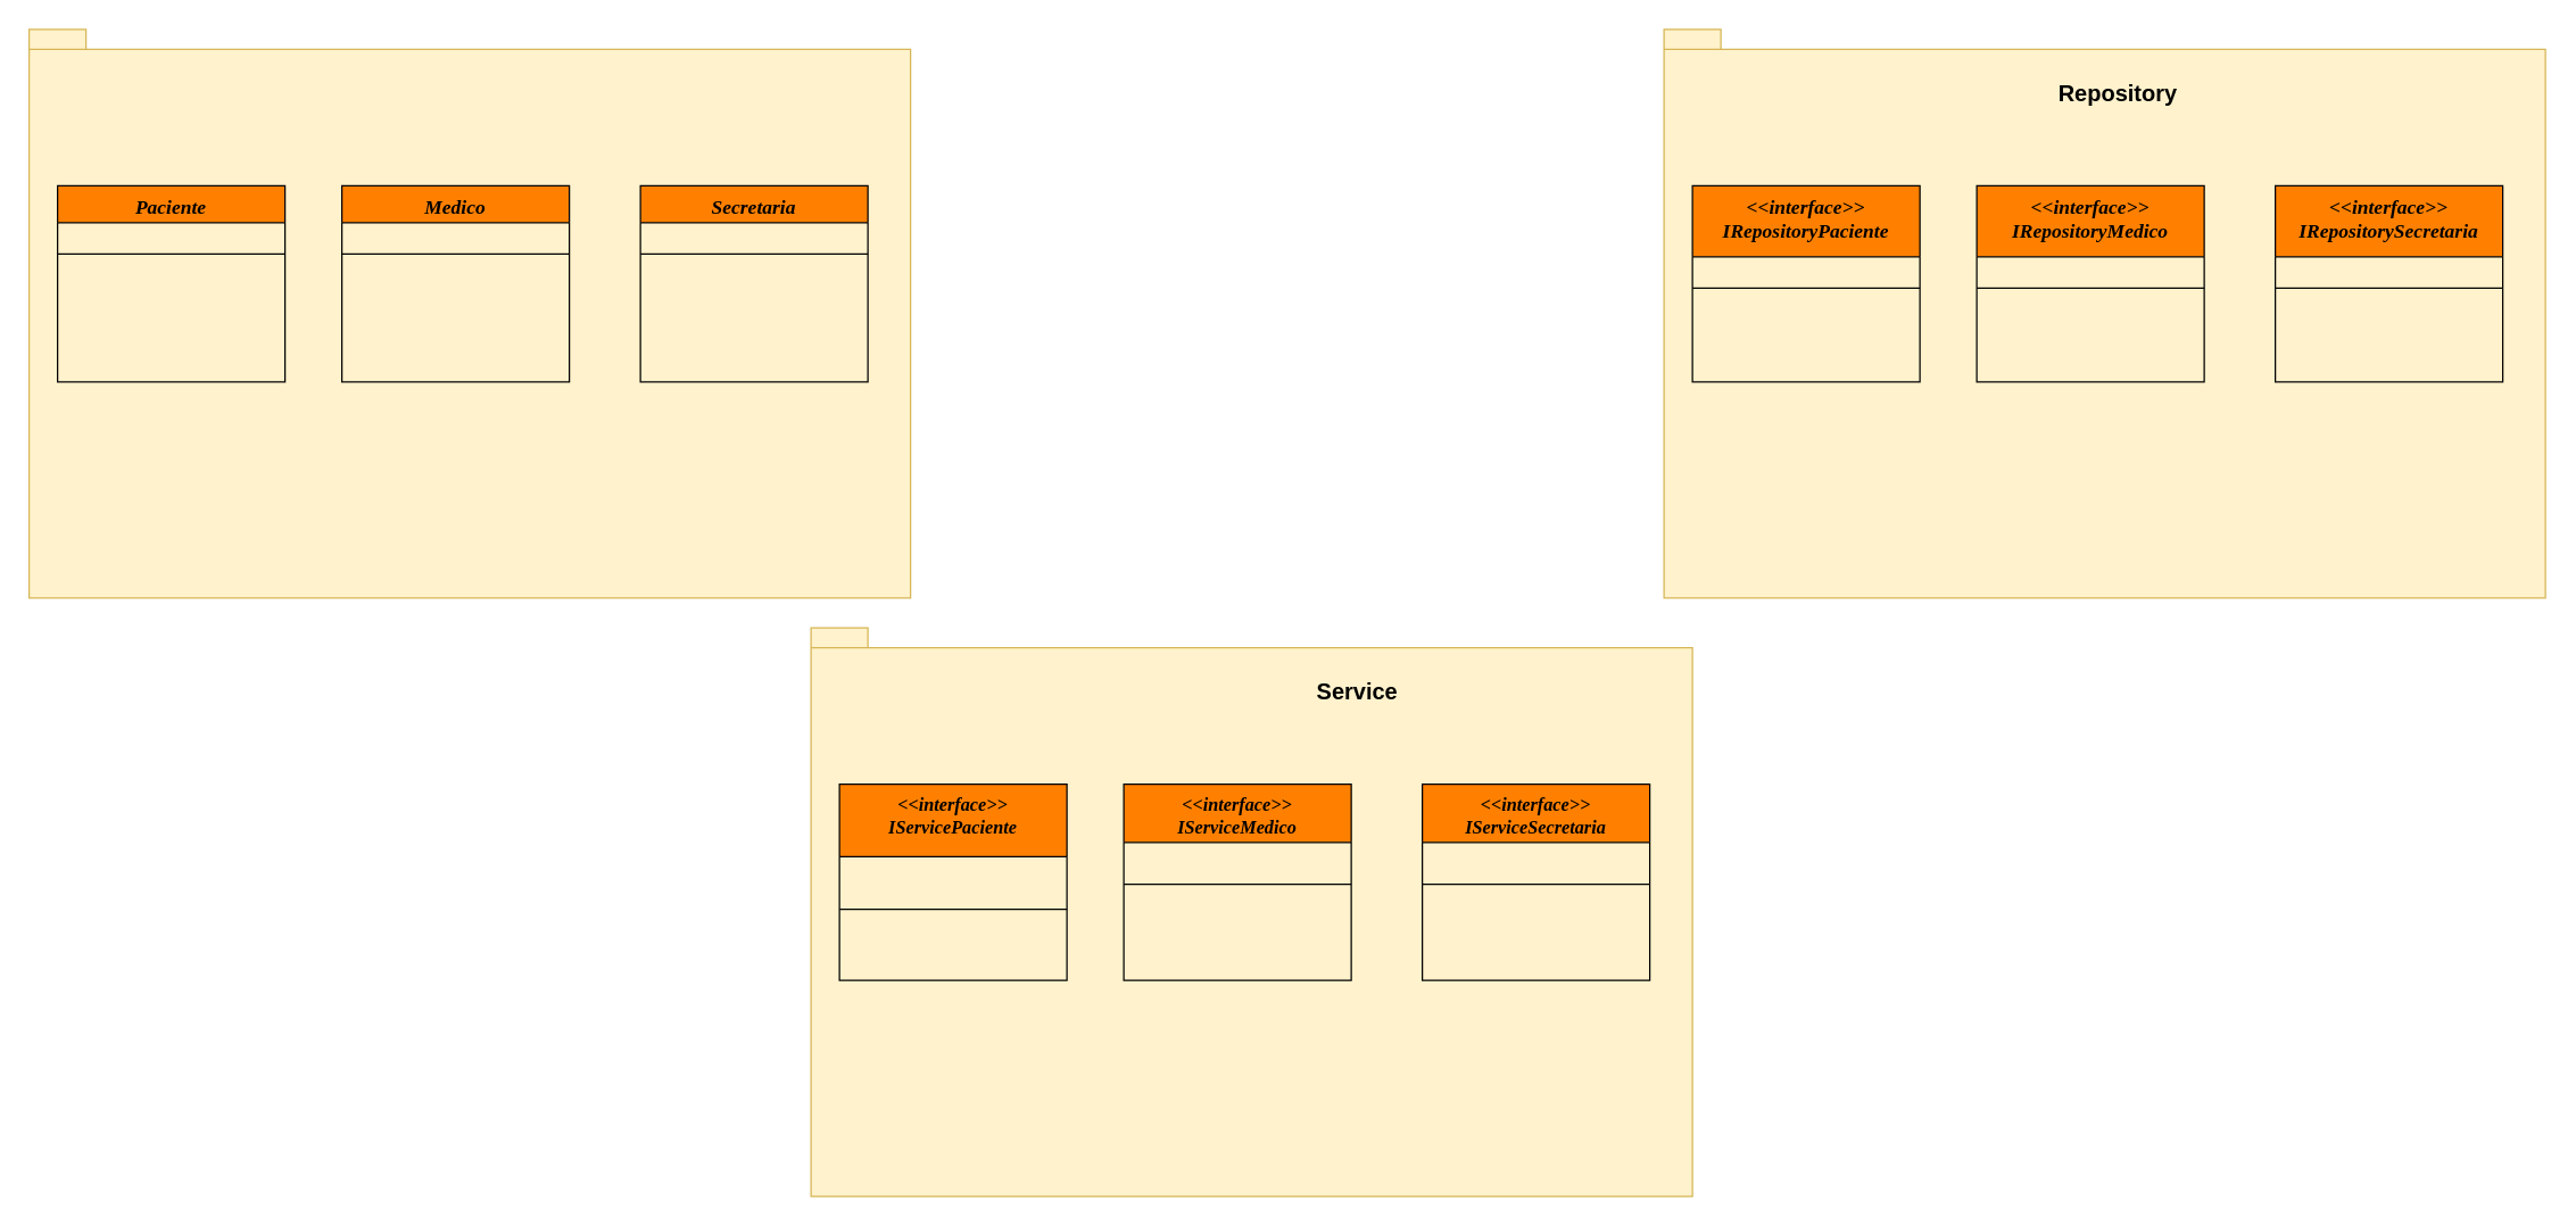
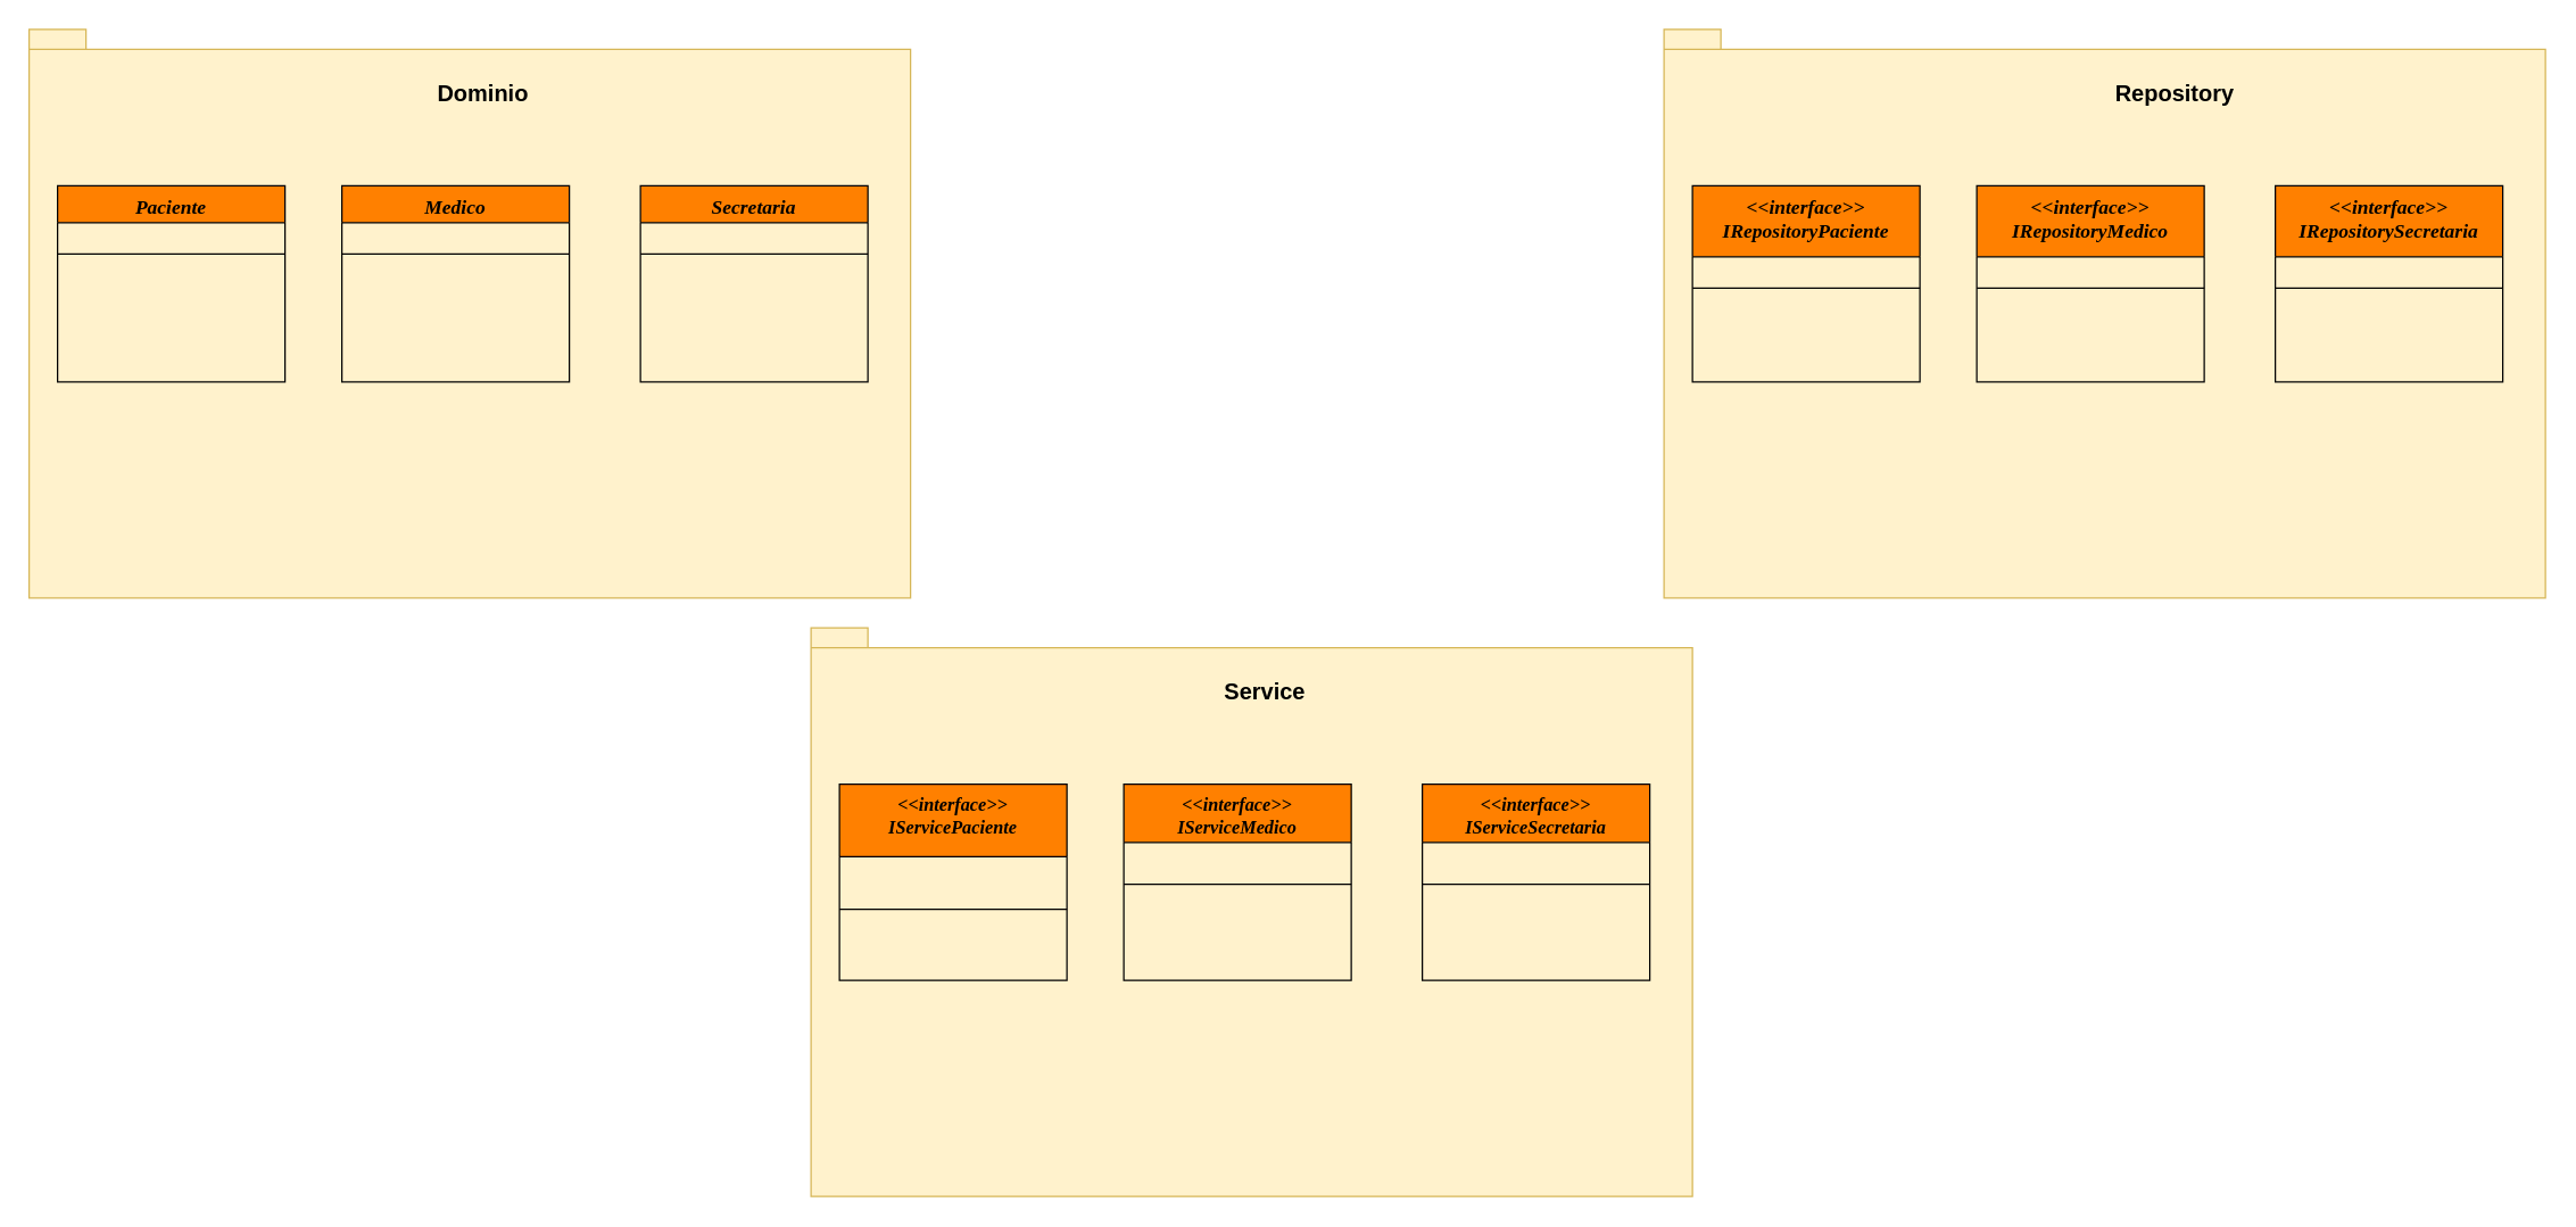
  <mxCell id="0" />
  <mxCell id="1" parent="0" />
  <mxCell id="2" value="" style="shape=folder;fontStyle=1;spacingTop=10;tabWidth=40;tabHeight=14;tabPosition=left;html=1;fillColor=#fff2cc;strokeColor=#d6b656;" vertex="1" parent="1"><mxGeometry x="20" y="20" width="620" height="400" as="geometry" /></mxCell>
  <mxCell id="3" value="Paciente" style="swimlane;fontStyle=3;align=center;verticalAlign=top;childLayout=stackLayout;horizontal=1;startSize=26;horizontalStack=0;resizeParent=1;resizeLast=0;collapsible=1;marginBottom=0;rounded=0;shadow=0;strokeWidth=1;fillColor=#FF8000;strokeColor=#000000;fontFamily=Tahoma;fontSize=14;" parent="1" vertex="1"><mxGeometry x="40" y="130" width="160" height="138" as="geometry"><mxRectangle x="230" y="140" width="160" height="26" as="alternateBounds" /></mxGeometry></mxCell>
  <mxCell id="4" value="" style="line;html=1;strokeWidth=1;align=left;verticalAlign=middle;spacingTop=-1;spacingLeft=3;spacingRight=3;rotatable=0;labelPosition=right;points=[];portConstraint=eastwest;" parent="3" vertex="1"><mxGeometry y="26" width="160" height="44" as="geometry" /></mxCell>
+ <mxCell id="5" value="Dominio" style="text;html=1;align=center;verticalAlign=middle;resizable=0;points=[];autosize=1;strokeColor=none;fillColor=none;fontStyle=1;fontSize=16;" vertex="1" parent="1"><mxGeometry x="294" y="50" width="90" height="30" as="geometry" /></mxCell>
  <mxCell id="6" value="Medico" style="swimlane;fontStyle=3;align=center;verticalAlign=top;childLayout=stackLayout;horizontal=1;startSize=26;horizontalStack=0;resizeParent=1;resizeLast=0;collapsible=1;marginBottom=0;rounded=0;shadow=0;strokeWidth=1;fillColor=#FF8000;strokeColor=#000000;fontFamily=Tahoma;fontSize=14;" vertex="1" parent="1"><mxGeometry x="240" y="130" width="160" height="138" as="geometry"><mxRectangle x="230" y="140" width="160" height="26" as="alternateBounds" /></mxGeometry></mxCell>
  <mxCell id="7" value="" style="line;html=1;strokeWidth=1;align=left;verticalAlign=middle;spacingTop=-1;spacingLeft=3;spacingRight=3;rotatable=0;labelPosition=right;points=[];portConstraint=eastwest;" vertex="1" parent="6"><mxGeometry y="26" width="160" height="44" as="geometry" /></mxCell>
  <mxCell id="8" value="Secretaria" style="swimlane;fontStyle=3;align=center;verticalAlign=top;childLayout=stackLayout;horizontal=1;startSize=26;horizontalStack=0;resizeParent=1;resizeLast=0;collapsible=1;marginBottom=0;rounded=0;shadow=0;strokeWidth=1;fillColor=#FF8000;strokeColor=#000000;fontFamily=Tahoma;fontSize=14;" vertex="1" parent="1"><mxGeometry x="450" y="130" width="160" height="138" as="geometry"><mxRectangle x="230" y="140" width="160" height="26" as="alternateBounds" /></mxGeometry></mxCell>
  <mxCell id="9" value="" style="line;html=1;strokeWidth=1;align=left;verticalAlign=middle;spacingTop=-1;spacingLeft=3;spacingRight=3;rotatable=0;labelPosition=right;points=[];portConstraint=eastwest;" vertex="1" parent="8"><mxGeometry y="26" width="160" height="44" as="geometry" /></mxCell>
  <mxCell id="10" value="" style="shape=folder;fontStyle=1;spacingTop=10;tabWidth=40;tabHeight=14;tabPosition=left;html=1;fillColor=#fff2cc;strokeColor=#d6b656;" vertex="1" parent="1"><mxGeometry x="570" y="441" width="620" height="400" as="geometry" /></mxCell>
  <mxCell id="11" value="&lt;&lt;interface&gt;&gt;&#10;IServicePaciente" style="swimlane;fontStyle=3;align=center;verticalAlign=top;childLayout=stackLayout;horizontal=1;startSize=51;horizontalStack=0;resizeParent=1;resizeLast=0;collapsible=1;marginBottom=0;rounded=0;shadow=0;strokeWidth=1;fillColor=#FF8000;strokeColor=#000000;fontFamily=Tahoma;fontSize=13;" vertex="1" parent="1"><mxGeometry x="590" y="551" width="160" height="138" as="geometry"><mxRectangle x="230" y="140" width="160" height="26" as="alternateBounds" /></mxGeometry></mxCell>
  <mxCell id="12" value="" style="line;html=1;strokeWidth=1;align=left;verticalAlign=middle;spacingTop=-1;spacingLeft=3;spacingRight=3;rotatable=0;labelPosition=right;points=[];portConstraint=eastwest;" vertex="1" parent="11"><mxGeometry y="51" width="160" height="74" as="geometry" /></mxCell>
- <mxCell id="13" value="Service" style="text;html=1;align=center;verticalAlign=middle;resizable=0;points=[];autosize=1;strokeColor=none;fillColor=none;fontStyle=1;fontSize=16;" vertex="1" parent="1"><mxGeometry x="914" y="471" width="80" height="30" as="geometry" /></mxCell>
+ <mxCell id="13" value="Service" style="text;html=1;align=center;verticalAlign=middle;resizable=0;points=[];autosize=1;strokeColor=none;fillColor=none;fontStyle=1;fontSize=16;" vertex="1" parent="1"><mxGeometry x="849" y="471" width="80" height="30" as="geometry" /></mxCell>
  <mxCell id="14" value="&lt;&lt;interface&gt;&gt;&#10;IServiceMedico" style="swimlane;fontStyle=3;align=center;verticalAlign=top;childLayout=stackLayout;horizontal=1;startSize=41;horizontalStack=0;resizeParent=1;resizeLast=0;collapsible=1;marginBottom=0;rounded=0;shadow=0;strokeWidth=1;fillColor=#FF8000;strokeColor=#000000;fontFamily=Tahoma;fontSize=13;" vertex="1" parent="1"><mxGeometry x="790" y="551" width="160" height="138" as="geometry"><mxRectangle x="230" y="140" width="160" height="26" as="alternateBounds" /></mxGeometry></mxCell>
  <mxCell id="15" value="" style="line;html=1;strokeWidth=1;align=left;verticalAlign=middle;spacingTop=-1;spacingLeft=3;spacingRight=3;rotatable=0;labelPosition=right;points=[];portConstraint=eastwest;" vertex="1" parent="14"><mxGeometry y="41" width="160" height="59" as="geometry" /></mxCell>
  <mxCell id="16" value="&lt;&lt;interface&gt;&gt;&#10;IServiceSecretaria" style="swimlane;fontStyle=3;align=center;verticalAlign=top;childLayout=stackLayout;horizontal=1;startSize=41;horizontalStack=0;resizeParent=1;resizeLast=0;collapsible=1;marginBottom=0;rounded=0;shadow=0;strokeWidth=1;fillColor=#FF8000;strokeColor=#000000;fontFamily=Tahoma;fontSize=13;" vertex="1" parent="1"><mxGeometry x="1000" y="551" width="160" height="138" as="geometry"><mxRectangle x="230" y="140" width="160" height="26" as="alternateBounds" /></mxGeometry></mxCell>
  <mxCell id="17" value="" style="line;html=1;strokeWidth=1;align=left;verticalAlign=middle;spacingTop=-1;spacingLeft=3;spacingRight=3;rotatable=0;labelPosition=right;points=[];portConstraint=eastwest;" vertex="1" parent="16"><mxGeometry y="41" width="160" height="59" as="geometry" /></mxCell>
  <mxCell id="18" value="" style="shape=folder;fontStyle=1;spacingTop=10;tabWidth=40;tabHeight=14;tabPosition=left;html=1;fillColor=#fff2cc;strokeColor=#d6b656;" vertex="1" parent="1"><mxGeometry x="1170" y="20" width="620" height="400" as="geometry" /></mxCell>
  <mxCell id="19" value="&lt;&lt;interface&gt;&gt;&#10;IRepositoryPaciente" style="swimlane;fontStyle=3;align=center;verticalAlign=top;childLayout=stackLayout;horizontal=1;startSize=50;horizontalStack=0;resizeParent=1;resizeLast=0;collapsible=1;marginBottom=0;rounded=0;shadow=0;strokeWidth=1;fillColor=#FF8000;strokeColor=#000000;fontFamily=Tahoma;fontSize=14;" vertex="1" parent="1"><mxGeometry x="1190" y="130" width="160" height="138" as="geometry"><mxRectangle x="230" y="140" width="160" height="26" as="alternateBounds" /></mxGeometry></mxCell>
  <mxCell id="20" value="" style="line;html=1;strokeWidth=1;align=left;verticalAlign=middle;spacingTop=-1;spacingLeft=3;spacingRight=3;rotatable=0;labelPosition=right;points=[];portConstraint=eastwest;" vertex="1" parent="19"><mxGeometry y="50" width="160" height="44" as="geometry" /></mxCell>
- <mxCell id="21" value="Repository" style="text;html=1;align=center;verticalAlign=middle;resizable=0;points=[];autosize=1;strokeColor=none;fillColor=none;fontStyle=1;fontSize=16;" vertex="1" parent="1"><mxGeometry x="1434" y="50" width="110" height="30" as="geometry" /></mxCell>
+ <mxCell id="21" value="Repository" style="text;html=1;align=center;verticalAlign=middle;resizable=0;points=[];autosize=1;strokeColor=none;fillColor=none;fontStyle=1;fontSize=16;" vertex="1" parent="1"><mxGeometry x="1474" y="50" width="110" height="30" as="geometry" /></mxCell>
  <mxCell id="22" value="&lt;&lt;interface&gt;&gt;&#10;IRepositoryMedico" style="swimlane;fontStyle=3;align=center;verticalAlign=top;childLayout=stackLayout;horizontal=1;startSize=50;horizontalStack=0;resizeParent=1;resizeLast=0;collapsible=1;marginBottom=0;rounded=0;shadow=0;strokeWidth=1;fillColor=#FF8000;strokeColor=#000000;fontFamily=Tahoma;fontSize=14;" vertex="1" parent="1"><mxGeometry x="1390" y="130" width="160" height="138" as="geometry"><mxRectangle x="230" y="140" width="160" height="26" as="alternateBounds" /></mxGeometry></mxCell>
  <mxCell id="23" value="" style="line;html=1;strokeWidth=1;align=left;verticalAlign=middle;spacingTop=-1;spacingLeft=3;spacingRight=3;rotatable=0;labelPosition=right;points=[];portConstraint=eastwest;" vertex="1" parent="22"><mxGeometry y="50" width="160" height="44" as="geometry" /></mxCell>
  <mxCell id="24" value="&lt;&lt;interface&gt;&gt;&#10;IRepositorySecretaria" style="swimlane;fontStyle=3;align=center;verticalAlign=top;childLayout=stackLayout;horizontal=1;startSize=50;horizontalStack=0;resizeParent=1;resizeLast=0;collapsible=1;marginBottom=0;rounded=0;shadow=0;strokeWidth=1;fillColor=#FF8000;strokeColor=#000000;fontFamily=Tahoma;fontSize=14;" vertex="1" parent="1"><mxGeometry x="1600" y="130" width="160" height="138" as="geometry"><mxRectangle x="230" y="140" width="160" height="26" as="alternateBounds" /></mxGeometry></mxCell>
  <mxCell id="25" value="" style="line;html=1;strokeWidth=1;align=left;verticalAlign=middle;spacingTop=-1;spacingLeft=3;spacingRight=3;rotatable=0;labelPosition=right;points=[];portConstraint=eastwest;" vertex="1" parent="24"><mxGeometry y="50" width="160" height="44" as="geometry" /></mxCell>
